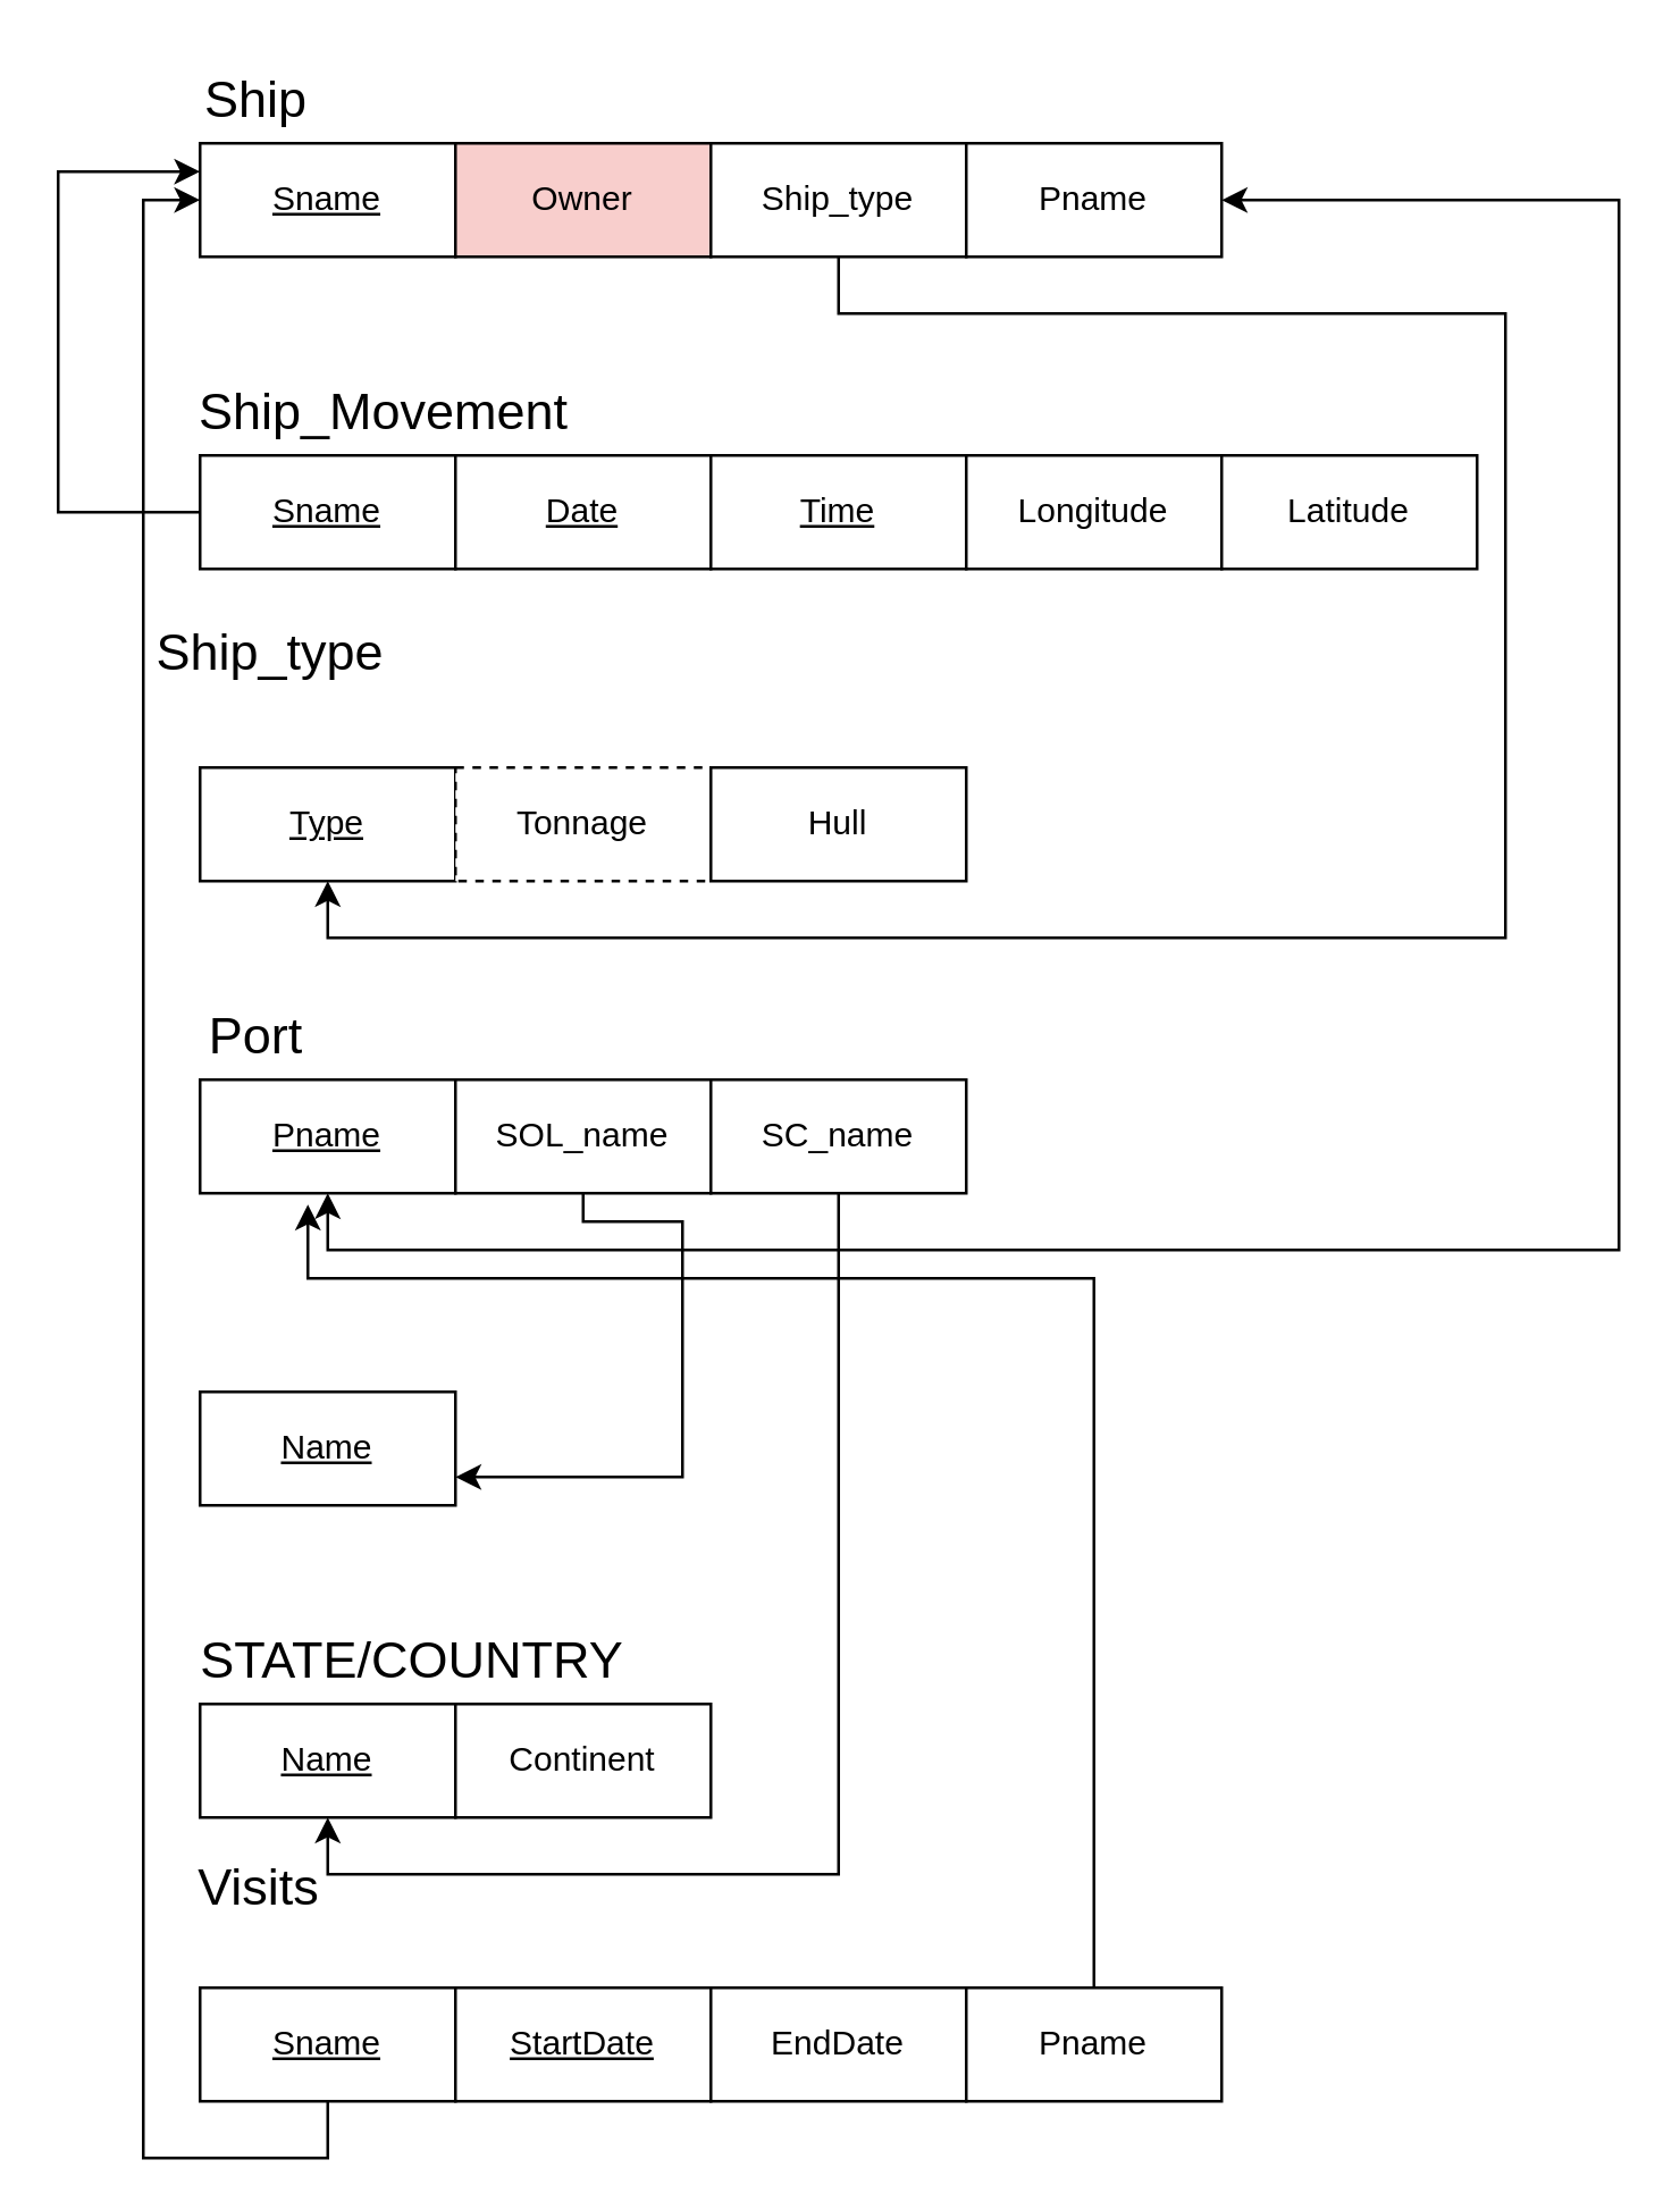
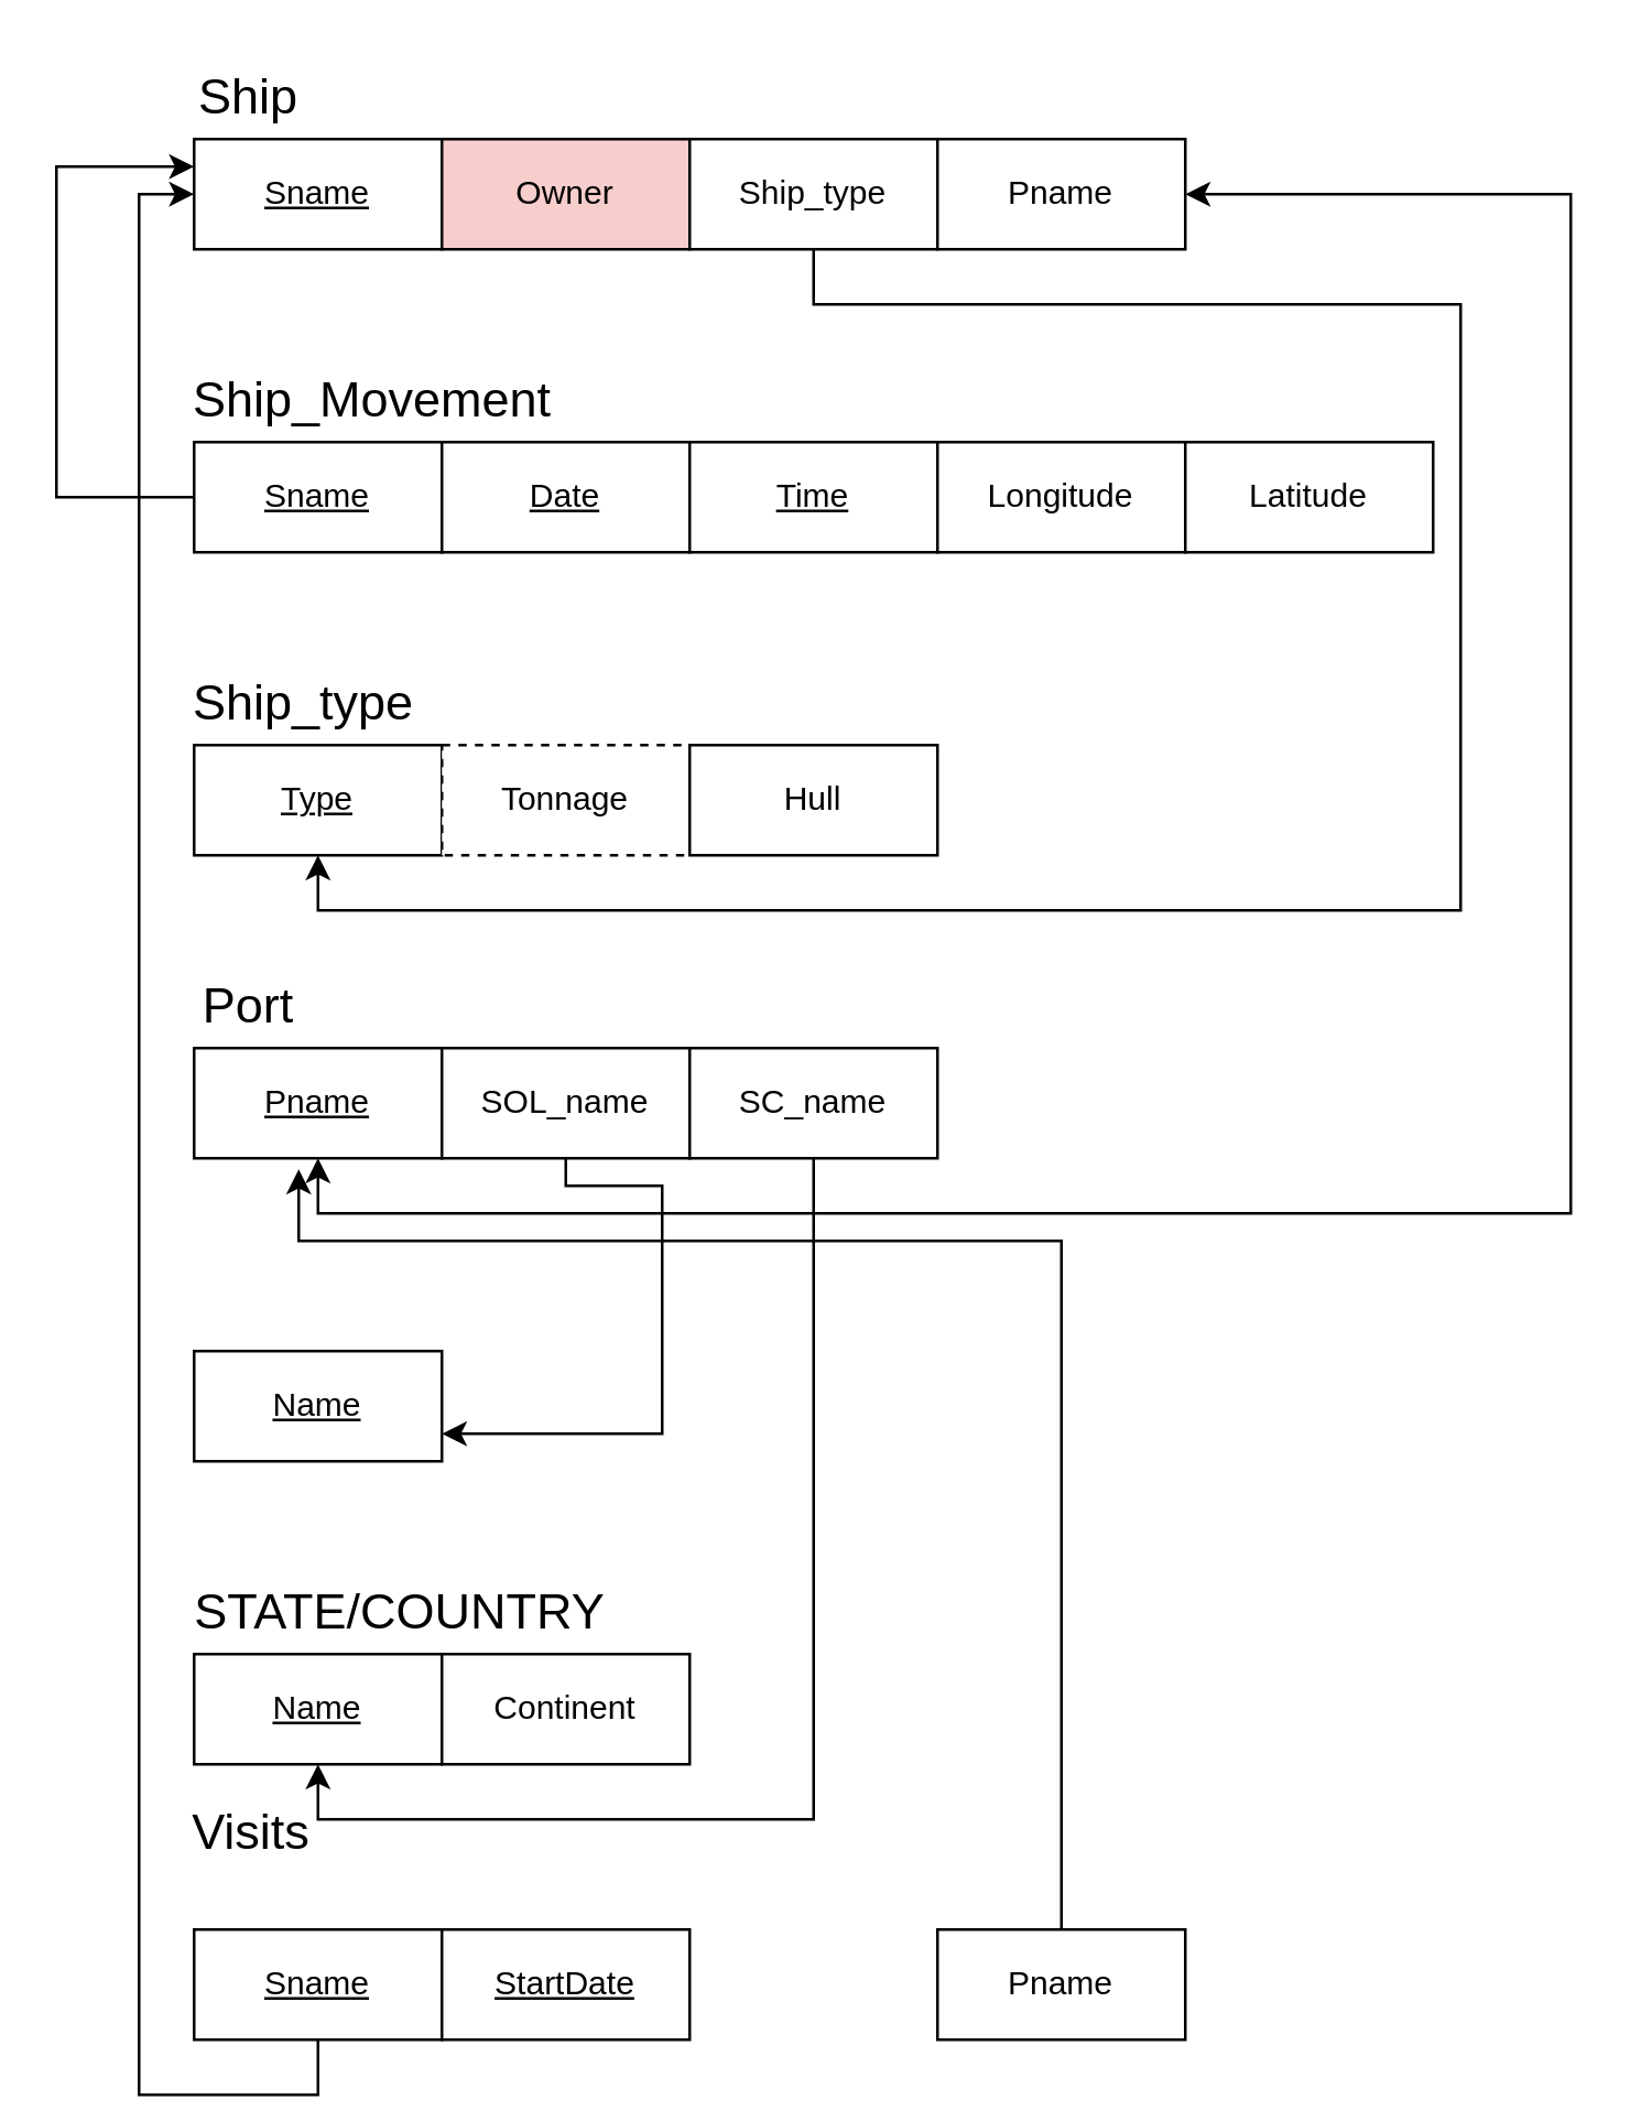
  <mxCell id="0" />
  <mxCell id="1" parent="0" />
  <mxCell id="2" value="&lt;u&gt;Sname&lt;/u&gt;" style="rounded=0;whiteSpace=wrap;html=1;" vertex="1" parent="1"><mxGeometry x="70" y="50" width="90" height="40" as="geometry" /></mxCell>
  <mxCell id="3" value="Owner" style="rounded=0;whiteSpace=wrap;html=1;fillColor=#f8cecc;" vertex="1" parent="1"><mxGeometry x="160" y="50" width="90" height="40" as="geometry" /></mxCell>
  <mxCell id="4" style="edgeStyle=orthogonalEdgeStyle;rounded=0;orthogonalLoop=1;jettySize=auto;html=1;exitX=0.5;exitY=1;exitDx=0;exitDy=0;entryX=0.5;entryY=1;entryDx=0;entryDy=0;" edge="1" parent="1" source="5" target="15"><mxGeometry relative="1" as="geometry"><Array as="points"><mxPoint x="295" y="110" /><mxPoint x="530" y="110" /><mxPoint x="530" y="330" /><mxPoint x="115" y="330" /></Array></mxGeometry></mxCell>
  <mxCell id="5" value="Ship_type&lt;span style=&quot;color: rgba(0 , 0 , 0 , 0) ; font-family: monospace ; font-size: 0px&quot;&gt;%3CmxGraphModel%3E%3Croot%3E%3CmxCell%20id%3D%220%22%2F%3E%3CmxCell%20id%3D%221%22%20parent%3D%220%22%2F%3E%3CmxCell%20id%3D%222%22%20value%3D%22Owner%22%20style%3D%22rounded%3D0%3BwhiteSpace%3Dwrap%3Bhtml%3D1%3B%22%20vertex%3D%221%22%20parent%3D%221%22%3E%3CmxGeometry%20x%3D%22250%22%20y%3D%22140%22%20width%3D%2290%22%20height%3D%2240%22%20as%3D%22geometry%22%2F%3E%3C%2FmxCell%3E%3C%2Froot%3E%3C%2FmxGraphModel%3E&lt;/span&gt;&lt;span style=&quot;color: rgba(0 , 0 , 0 , 0) ; font-family: monospace ; font-size: 0px&quot;&gt;%3CmxGraphModel%3E%3Croot%3E%3CmxCell%20id%3D%220%22%2F%3E%3CmxCell%20id%3D%221%22%20parent%3D%220%22%2F%3E%3CmxCell%20id%3D%222%22%20value%3D%22Owner%22%20style%3D%22rounded%3D0%3BwhiteSpace%3Dwrap%3Bhtml%3D1%3B%22%20vertex%3D%221%22%20parent%3D%221%22%3E%3CmxGeometry%20x%3D%22250%22%20y%3D%22140%22%20width%3D%2290%22%20height%3D%2240%22%20as%3D%22geometry%22%2F%3E%3C%2FmxCell%3E%3C%2Froot%3E%3C%2FmxGraphModel%3E&lt;/span&gt;" style="rounded=0;whiteSpace=wrap;html=1;" vertex="1" parent="1"><mxGeometry x="250" y="50" width="90" height="40" as="geometry" /></mxCell>
  <mxCell id="6" value="Pname" style="rounded=0;whiteSpace=wrap;html=1;" vertex="1" parent="1"><mxGeometry x="340" y="50" width="90" height="40" as="geometry" /></mxCell>
  <mxCell id="7" value="&lt;font style=&quot;font-size: 18px&quot;&gt;Ship&lt;/font&gt;" style="text;html=1;strokeColor=none;fillColor=none;align=center;verticalAlign=middle;whiteSpace=wrap;rounded=0;" vertex="1" parent="1"><mxGeometry x="50" y="20" width="80" height="30" as="geometry" /></mxCell>
  <mxCell id="8" style="edgeStyle=orthogonalEdgeStyle;rounded=0;orthogonalLoop=1;jettySize=auto;html=1;exitX=0;exitY=0.5;exitDx=0;exitDy=0;entryX=0;entryY=0.25;entryDx=0;entryDy=0;" edge="1" parent="1" source="9" target="2"><mxGeometry relative="1" as="geometry"><Array as="points"><mxPoint x="20" y="180" /><mxPoint x="20" y="60" /></Array></mxGeometry></mxCell>
  <mxCell id="9" value="&lt;u&gt;Sname&lt;/u&gt;" style="rounded=0;whiteSpace=wrap;html=1;" vertex="1" parent="1"><mxGeometry x="70" y="160" width="90" height="40" as="geometry" /></mxCell>
  <mxCell id="10" value="&lt;u&gt;Date&lt;/u&gt;" style="rounded=0;whiteSpace=wrap;html=1;" vertex="1" parent="1"><mxGeometry x="160" y="160" width="90" height="40" as="geometry" /></mxCell>
  <mxCell id="11" value="&lt;u&gt;Time&lt;/u&gt;" style="rounded=0;whiteSpace=wrap;html=1;" vertex="1" parent="1"><mxGeometry x="250" y="160" width="90" height="40" as="geometry" /></mxCell>
  <mxCell id="12" value="Longitude" style="rounded=0;whiteSpace=wrap;html=1;" vertex="1" parent="1"><mxGeometry x="340" y="160" width="90" height="40" as="geometry" /></mxCell>
  <mxCell id="13" value="&lt;font style=&quot;font-size: 18px&quot;&gt;Ship_Movement&lt;/font&gt;" style="text;html=1;strokeColor=none;fillColor=none;align=center;verticalAlign=middle;whiteSpace=wrap;rounded=0;" vertex="1" parent="1"><mxGeometry x="95" y="130" width="80" height="30" as="geometry" /></mxCell>
  <mxCell id="14" value="Latitude" style="rounded=0;whiteSpace=wrap;html=1;" vertex="1" parent="1"><mxGeometry x="430" y="160" width="90" height="40" as="geometry" /></mxCell>
  <mxCell id="15" value="&lt;u&gt;Type&lt;/u&gt;" style="rounded=0;whiteSpace=wrap;html=1;" vertex="1" parent="1"><mxGeometry x="70" y="270" width="90" height="40" as="geometry" /></mxCell>
  <mxCell id="16" value="Tonnage" style="rounded=0;whiteSpace=wrap;html=1;dashed=1;" vertex="1" parent="1"><mxGeometry x="160" y="270" width="90" height="40" as="geometry" /></mxCell>
  <mxCell id="17" value="Hull" style="rounded=0;whiteSpace=wrap;html=1;" vertex="1" parent="1"><mxGeometry x="250" y="270" width="90" height="40" as="geometry" /></mxCell>
- <mxCell id="18" value="&lt;font style=&quot;font-size: 18px&quot;&gt;Ship_type&lt;/font&gt;" style="text;html=1;strokeColor=none;fillColor=none;align=center;verticalAlign=middle;whiteSpace=wrap;rounded=0;" vertex="1" parent="1"><mxGeometry x="55" y="215" width="80" height="30" as="geometry" /></mxCell>
+ <mxCell id="18" value="&lt;font style=&quot;font-size: 18px&quot;&gt;Ship_type&lt;/font&gt;" style="text;html=1;strokeColor=none;fillColor=none;align=center;verticalAlign=middle;whiteSpace=wrap;rounded=0;" vertex="1" parent="1"><mxGeometry x="70" y="240" width="80" height="30" as="geometry" /></mxCell>
  <mxCell id="19" style="edgeStyle=orthogonalEdgeStyle;rounded=0;orthogonalLoop=1;jettySize=auto;html=1;exitX=0.5;exitY=1;exitDx=0;exitDy=0;entryX=1;entryY=0.5;entryDx=0;entryDy=0;startArrow=classic;startFill=1;" edge="1" parent="1" source="20" target="6"><mxGeometry relative="1" as="geometry"><mxPoint x="590" y="50" as="targetPoint" /><Array as="points"><mxPoint x="115" y="440" /><mxPoint x="570" y="440" /><mxPoint x="570" y="70" /></Array></mxGeometry></mxCell>
  <mxCell id="20" value="&lt;u&gt;Pname&lt;/u&gt;" style="rounded=0;whiteSpace=wrap;html=1;" vertex="1" parent="1"><mxGeometry x="70" y="380" width="90" height="40" as="geometry" /></mxCell>
  <mxCell id="21" style="edgeStyle=orthogonalEdgeStyle;rounded=0;orthogonalLoop=1;jettySize=auto;html=1;exitX=0.5;exitY=1;exitDx=0;exitDy=0;entryX=1;entryY=0.75;entryDx=0;entryDy=0;" edge="1" parent="1" source="22" target="26"><mxGeometry relative="1" as="geometry"><Array as="points"><mxPoint x="205" y="430" /><mxPoint x="240" y="430" /><mxPoint x="240" y="520" /></Array></mxGeometry></mxCell>
  <mxCell id="22" value="SOL_name" style="rounded=0;whiteSpace=wrap;html=1;" vertex="1" parent="1"><mxGeometry x="160" y="380" width="90" height="40" as="geometry" /></mxCell>
  <mxCell id="23" style="edgeStyle=orthogonalEdgeStyle;rounded=0;orthogonalLoop=1;jettySize=auto;html=1;exitX=0.5;exitY=1;exitDx=0;exitDy=0;entryX=0.5;entryY=1;entryDx=0;entryDy=0;" edge="1" parent="1" source="24" target="27"><mxGeometry relative="1" as="geometry" /></mxCell>
  <mxCell id="24" value="SC_name" style="rounded=0;whiteSpace=wrap;html=1;" vertex="1" parent="1"><mxGeometry x="250" y="380" width="90" height="40" as="geometry" /></mxCell>
  <mxCell id="25" value="&lt;font style=&quot;font-size: 18px&quot;&gt;Port&lt;/font&gt;" style="text;html=1;strokeColor=none;fillColor=none;align=center;verticalAlign=middle;whiteSpace=wrap;rounded=0;" vertex="1" parent="1"><mxGeometry x="50" y="350" width="80" height="30" as="geometry" /></mxCell>
  <mxCell id="26" value="&lt;u&gt;Name&lt;/u&gt;" style="rounded=0;whiteSpace=wrap;html=1;" vertex="1" parent="1"><mxGeometry x="70" y="490" width="90" height="40" as="geometry" /></mxCell>
  <mxCell id="27" value="&lt;u&gt;Name&lt;/u&gt;" style="rounded=0;whiteSpace=wrap;html=1;" vertex="1" parent="1"><mxGeometry x="70" y="600" width="90" height="40" as="geometry" /></mxCell>
  <mxCell id="28" value="&lt;span style=&quot;font-size: 18px&quot;&gt;STATE/COUNTRY&lt;/span&gt;" style="text;html=1;strokeColor=none;fillColor=none;align=center;verticalAlign=middle;whiteSpace=wrap;rounded=0;" vertex="1" parent="1"><mxGeometry x="60" y="570" width="170" height="30" as="geometry" /></mxCell>
  <mxCell id="29" value="Continent" style="rounded=0;whiteSpace=wrap;html=1;" vertex="1" parent="1"><mxGeometry x="160" y="600" width="90" height="40" as="geometry" /></mxCell>
  <mxCell id="30" style="edgeStyle=orthogonalEdgeStyle;rounded=0;orthogonalLoop=1;jettySize=auto;html=1;exitX=0.5;exitY=1;exitDx=0;exitDy=0;entryX=0;entryY=0.5;entryDx=0;entryDy=0;" edge="1" parent="1" source="31" target="2"><mxGeometry relative="1" as="geometry"><mxPoint x="40" y="100" as="targetPoint" /></mxGeometry></mxCell>
  <mxCell id="31" value="&lt;u&gt;Sname&lt;/u&gt;" style="rounded=0;whiteSpace=wrap;html=1;" vertex="1" parent="1"><mxGeometry x="70" y="700" width="90" height="40" as="geometry" /></mxCell>
  <mxCell id="32" value="&lt;u&gt;StartDate&lt;/u&gt;" style="rounded=0;whiteSpace=wrap;html=1;" vertex="1" parent="1"><mxGeometry x="160" y="700" width="90" height="40" as="geometry" /></mxCell>
- <mxCell id="33" value="EndDate" style="rounded=0;whiteSpace=wrap;html=1;" vertex="1" parent="1"><mxGeometry x="250" y="700" width="90" height="40" as="geometry" /></mxCell>
  <mxCell id="34" value="&lt;span style=&quot;font-size: 18px&quot;&gt;Visits&lt;/span&gt;" style="text;html=1;strokeColor=none;fillColor=none;align=center;verticalAlign=middle;whiteSpace=wrap;rounded=0;" vertex="1" parent="1"><mxGeometry x="51" y="650" width="80" height="30" as="geometry" /></mxCell>
  <mxCell id="35" style="edgeStyle=orthogonalEdgeStyle;rounded=0;orthogonalLoop=1;jettySize=auto;html=1;exitX=0.5;exitY=0;exitDx=0;exitDy=0;" edge="1" parent="1" source="36"><mxGeometry relative="1" as="geometry"><mxPoint x="108" y="424" as="targetPoint" /><Array as="points"><mxPoint x="385" y="450" /><mxPoint x="108" y="450" /></Array></mxGeometry></mxCell>
  <mxCell id="36" value="Pname" style="rounded=0;whiteSpace=wrap;html=1;" vertex="1" parent="1"><mxGeometry x="340" y="700" width="90" height="40" as="geometry" /></mxCell>
